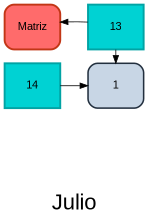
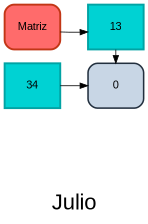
  digraph {
    fontname="Liberation Sans"
    fontsize=28
    label="\nJulio"
    rankdir=LR
    node [color="#01a3a4" fillcolor="#00d2d3" fontname="Liberation Sans" group=1 penwidth=2.5 shape=box style="filled, rounded"]
    edge [dir=forward fontname="Liberation Sans"]
    n1 [color="#c23616" fillcolor="#ff6b6b" height=0.8 label=Matriz width=1]
-   n2 [group=14 height=0.8 label=14 style=filled width=1]
+   n2 [group=14 height=0.8 label=34 style=filled width=1]
    n3 [height=0.8 label=13 style=filled width=1]
-   n4 [color="#222f3e" fillcolor="#c8d6e5" group=14 height=0.8 label=1 penwidth=2 width=1]
+   n4 [color="#222f3e" fillcolor="#c8d6e5" group=14 height=0.8 label=0 penwidth=2 width=1]
    subgraph sub_1 {
      rank=same
      n1
      n2
    }
    subgraph sub_2 {
      rank=same
      n3
      n4
    }
-   n3 -> n1
+   n1 -> n3
    n2 -> n4
    n3 -> n4
  }
